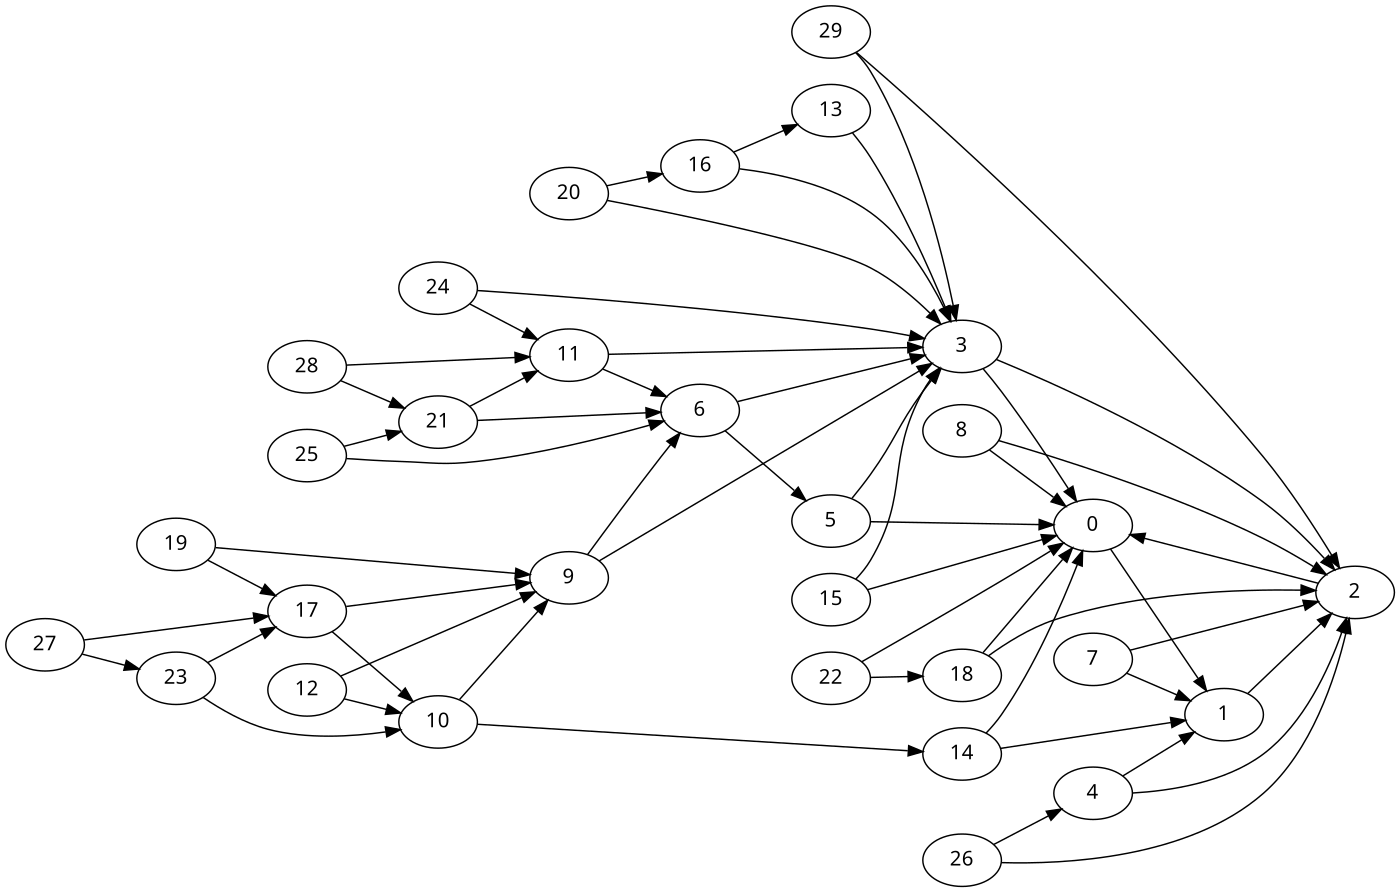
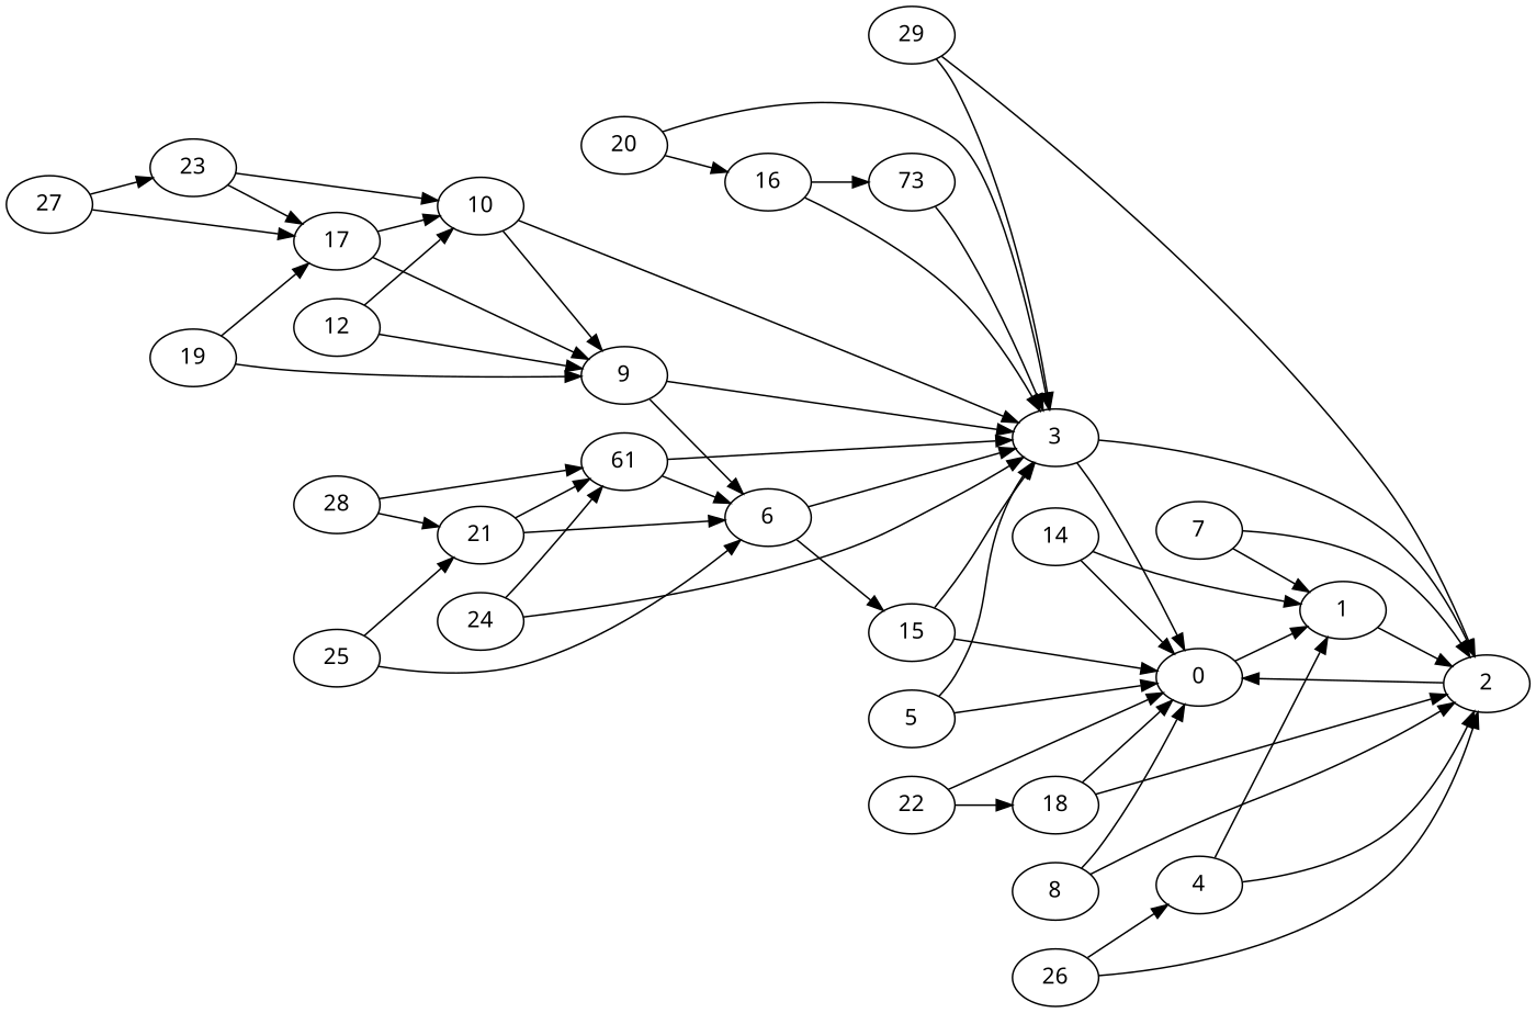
  digraph {
    fontname="Noto Sans"
    rankdir=LR
    node [fontname="Noto Sans"]
    edge [fontname="Noto Sans"]
    n1 [label=0]
    n2 [label=1]
    n3 [label=2]
    n4 [label=3]
    n5 [label=4]
    n6 [label=5]
    n7 [label=6]
    n8 [label=7]
    n9 [label=8]
    n10 [label=9]
    n11 [label=10]
-   n12 [label=11]
+   n12 [label=61]
    n13 [label=12]
-   n14 [label=13]
+   n14 [label=73]
    n15 [label=14]
    n16 [label=15]
    n17 [label=16]
    n18 [label=17]
    n19 [label=18]
    n20 [label=19]
    n21 [label=20]
    n22 [label=21]
    n23 [label=22]
    n24 [label=23]
    n25 [label=24]
    n26 [label=25]
    n27 [label=26]
    n28 [label=27]
    n29 [label=28]
    n30 [label=29]
    n1 -> n2
    n2 -> n3
    n3 -> n1
    n4 -> n1
    n4 -> n3
    n5 -> n2
    n5 -> n3
    n6 -> n1
    n6 -> n4
    n7 -> n4
-   n7 -> n6
+   n7 -> n16
    n8 -> n2
    n8 -> n3
    n9 -> n1
    n9 -> n3
    n10 -> n4
    n10 -> n7
-   n11 -> n15
+   n11 -> n4
    n11 -> n10
    n12 -> n4
    n12 -> n7
    n13 -> n10
    n13 -> n11
    n14 -> n4
    n15 -> n1
    n15 -> n2
    n16 -> n1
    n16 -> n4
    n17 -> n4
    n17 -> n14
    n18 -> n10
    n18 -> n11
    n19 -> n1
    n19 -> n3
    n20 -> n10
    n20 -> n18
    n21 -> n4
    n21 -> n17
    n22 -> n7
    n22 -> n12
    n23 -> n1
    n23 -> n19
    n24 -> n11
    n24 -> n18
    n25 -> n4
    n25 -> n12
    n26 -> n7
    n26 -> n22
    n27 -> n3
    n27 -> n5
    n28 -> n18
    n28 -> n24
    n29 -> n12
    n29 -> n22
    n30 -> n3
    n30 -> n4
  }
